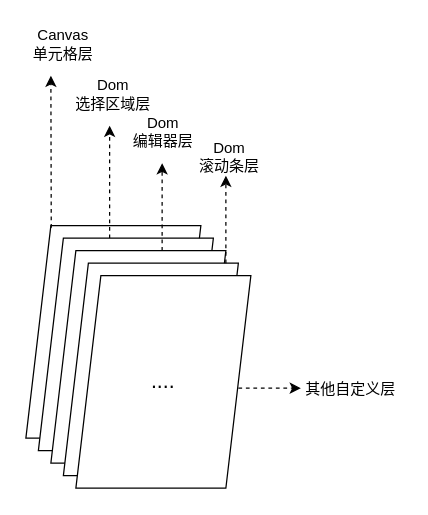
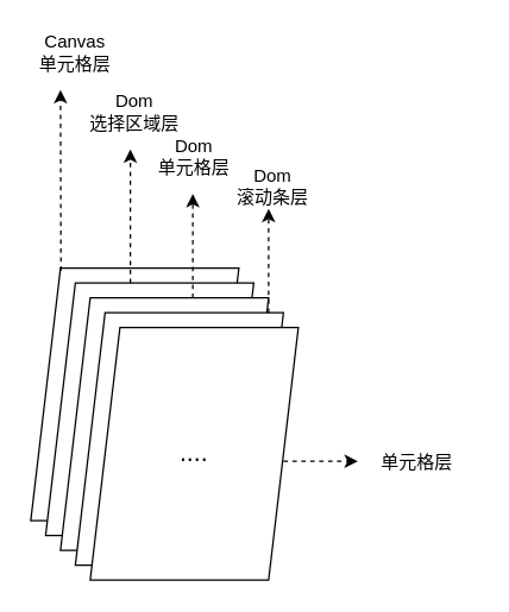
  <mxCell id="0" />
  <mxCell id="1" parent="0" />
  <mxCell id="2" value="" style="shape=parallelogram;perimeter=parallelogramPerimeter;whiteSpace=wrap;html=1;fixedSize=1;" vertex="1" parent="1"><mxGeometry x="20" y="180" width="140" height="170" as="geometry" /></mxCell>
  <mxCell id="3" style="edgeStyle=orthogonalEdgeStyle;rounded=0;orthogonalLoop=1;jettySize=auto;html=1;dashed=1;" edge="1" parent="1"><mxGeometry relative="1" as="geometry"><mxPoint x="87" y="100" as="targetPoint" /><mxPoint x="87" y="190" as="sourcePoint" /></mxGeometry></mxCell>
  <mxCell id="4" value="" style="shape=parallelogram;perimeter=parallelogramPerimeter;whiteSpace=wrap;html=1;fixedSize=1;" vertex="1" parent="1"><mxGeometry x="30" y="190" width="140" height="170" as="geometry" /></mxCell>
  <mxCell id="5" value="" style="shape=parallelogram;perimeter=parallelogramPerimeter;whiteSpace=wrap;html=1;fixedSize=1;" vertex="1" parent="1"><mxGeometry x="40" y="200" width="140" height="170" as="geometry" /></mxCell>
  <mxCell id="6" value="" style="endArrow=classic;html=1;rounded=0;exitX=0.145;exitY=0.01;exitDx=0;exitDy=0;exitPerimeter=0;dashed=1;" edge="1" parent="1" source="2"><mxGeometry width="50" height="50" relative="1" as="geometry"><mxPoint x="-50" y="120" as="sourcePoint" /><mxPoint x="40" y="60" as="targetPoint" /></mxGeometry></mxCell>
  <mxCell id="7" value="Canvas&lt;br&gt;单元格层" style="text;html=1;strokeColor=none;fillColor=none;align=center;verticalAlign=middle;whiteSpace=wrap;rounded=0;" vertex="1" parent="1"><mxGeometry x="20" y="20" width="60" height="30" as="geometry" /></mxCell>
  <mxCell id="8" value="Dom&lt;br&gt;选择区域层" style="text;html=1;strokeColor=none;fillColor=none;align=center;verticalAlign=middle;whiteSpace=wrap;rounded=0;" vertex="1" parent="1"><mxGeometry x="50" y="60" width="80" height="30" as="geometry" /></mxCell>
  <mxCell id="9" style="edgeStyle=orthogonalEdgeStyle;rounded=0;orthogonalLoop=1;jettySize=auto;html=1;dashed=1;" edge="1" parent="1"><mxGeometry relative="1" as="geometry"><mxPoint x="129" y="130" as="targetPoint" /><mxPoint x="129" y="200" as="sourcePoint" /></mxGeometry></mxCell>
- <mxCell id="10" value="Dom&lt;br&gt;编辑器层" style="text;html=1;strokeColor=none;fillColor=none;align=center;verticalAlign=middle;whiteSpace=wrap;rounded=0;" vertex="1" parent="1"><mxGeometry x="90" y="90" width="80" height="30" as="geometry" /></mxCell>
+ <mxCell id="10" value="Dom&lt;br&gt;单元格层" style="text;html=1;strokeColor=none;fillColor=none;align=center;verticalAlign=middle;whiteSpace=wrap;rounded=0;" vertex="1" parent="1"><mxGeometry x="90" y="90" width="80" height="30" as="geometry" /></mxCell>
  <mxCell id="11" value="" style="shape=parallelogram;perimeter=parallelogramPerimeter;whiteSpace=wrap;html=1;fixedSize=1;" vertex="1" parent="1"><mxGeometry x="50" y="210" width="140" height="170" as="geometry" /></mxCell>
  <mxCell id="12" style="edgeStyle=orthogonalEdgeStyle;rounded=0;orthogonalLoop=1;jettySize=auto;html=1;dashed=1;" edge="1" parent="1"><mxGeometry relative="1" as="geometry"><mxPoint x="180" y="140" as="targetPoint" /><mxPoint x="180" y="210" as="sourcePoint" /></mxGeometry></mxCell>
  <mxCell id="13" value="Dom&lt;br&gt;滚动条层" style="text;html=1;strokeColor=none;fillColor=none;align=center;verticalAlign=middle;whiteSpace=wrap;rounded=0;" vertex="1" parent="1"><mxGeometry x="143" y="110" width="80" height="30" as="geometry" /></mxCell>
  <mxCell id="14" value="&lt;font style=&quot;font-size: 17px;&quot;&gt;....&lt;/font&gt;" style="shape=parallelogram;perimeter=parallelogramPerimeter;whiteSpace=wrap;html=1;fixedSize=1;" vertex="1" parent="1"><mxGeometry x="60" y="220" width="140" height="170" as="geometry" /></mxCell>
  <mxCell id="15" value="" style="endArrow=classic;html=1;rounded=0;dashed=1;fontSize=17;" edge="1" parent="1"><mxGeometry width="50" height="50" relative="1" as="geometry"><mxPoint x="190" y="310" as="sourcePoint" /><mxPoint x="240" y="310" as="targetPoint" /></mxGeometry></mxCell>
- <mxCell id="16" value="其他自定义层" style="text;html=1;strokeColor=none;fillColor=none;align=center;verticalAlign=middle;whiteSpace=wrap;rounded=0;" vertex="1" parent="1"><mxGeometry x="240" y="296" width="80" height="30" as="geometry" /></mxCell>
+ <mxCell id="16" value="单元格层" style="text;html=1;strokeColor=none;fillColor=none;align=center;verticalAlign=middle;whiteSpace=wrap;rounded=0;" vertex="1" parent="1"><mxGeometry x="240" y="296" width="80" height="30" as="geometry" /></mxCell>
